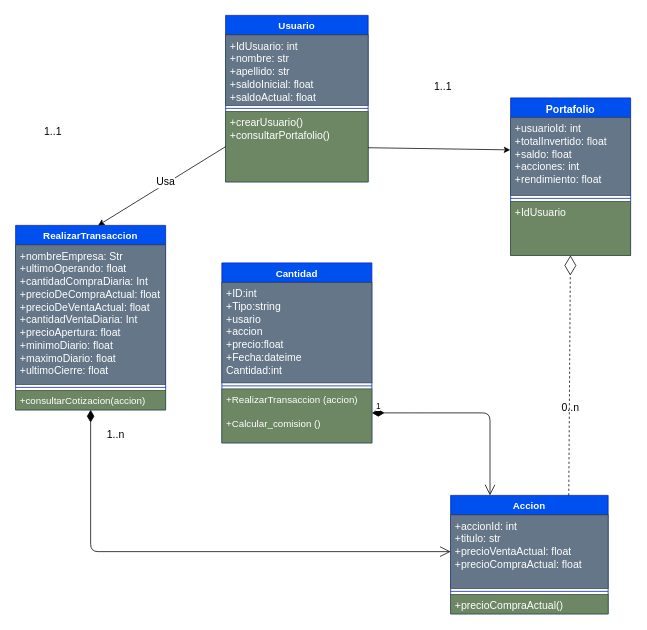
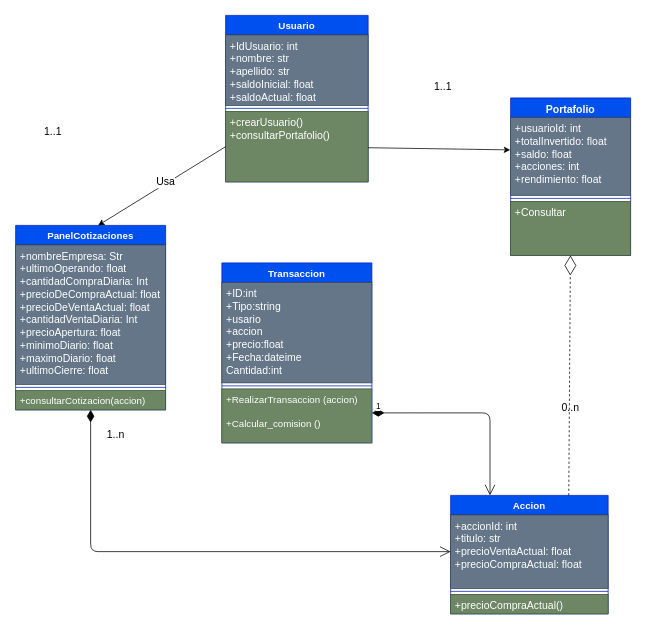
  <mxCell id="0" />
  <mxCell id="1" parent="0" />
  <mxCell id="2" value="Accion" style="swimlane;fontStyle=1;align=center;verticalAlign=top;childLayout=stackLayout;horizontal=1;startSize=26;horizontalStack=0;resizeParent=1;resizeParentMax=0;resizeLast=0;collapsible=1;marginBottom=0;fillColor=#0050ef;fontColor=#ffffff;strokeColor=#001DBC;fontSize=13;" parent="1" vertex="1"><mxGeometry x="600" y="660" width="210" height="158" as="geometry" /></mxCell>
  <mxCell id="3" value="+accionId: int&#10;+titulo: str&#10;+precioVentaActual: float&#10;+precioCompraActual: float" style="text;strokeColor=#314354;fillColor=#647687;align=left;verticalAlign=top;spacingLeft=4;spacingRight=4;overflow=hidden;rotatable=0;points=[[0,0.5],[1,0.5]];portConstraint=eastwest;fontColor=#ffffff;fontSize=14;" parent="2" vertex="1"><mxGeometry y="26" width="210" height="98" as="geometry" /></mxCell>
  <mxCell id="4" value="" style="line;strokeWidth=1;fillColor=none;align=left;verticalAlign=middle;spacingTop=-1;spacingLeft=3;spacingRight=3;rotatable=0;labelPosition=right;points=[];portConstraint=eastwest;strokeColor=inherit;" parent="2" vertex="1"><mxGeometry y="124" width="210" height="8" as="geometry" /></mxCell>
  <mxCell id="5" value="+precioCompraActual()" style="text;strokeColor=#3A5431;fillColor=#6d8764;align=left;verticalAlign=top;spacingLeft=4;spacingRight=4;overflow=hidden;rotatable=0;points=[[0,0.5],[1,0.5]];portConstraint=eastwest;fontColor=#ffffff;fontSize=14;" parent="2" vertex="1"><mxGeometry y="132" width="210" height="26" as="geometry" /></mxCell>
  <mxCell id="6" value="Usuario" style="swimlane;fontStyle=1;align=center;verticalAlign=top;childLayout=stackLayout;horizontal=1;startSize=26;horizontalStack=0;resizeParent=1;resizeParentMax=0;resizeLast=0;collapsible=1;marginBottom=0;fillColor=#0050ef;fontColor=#ffffff;strokeColor=#001DBC;fontSize=13;" parent="1" vertex="1"><mxGeometry x="300" y="20" width="190" height="222" as="geometry" /></mxCell>
  <mxCell id="7" value="+IdUsuario: int&#10;+nombre: str&#10;+apellido: str&#10;+saldoInicial: float&#10;+saldoActual: float" style="text;align=left;verticalAlign=top;spacingLeft=4;spacingRight=4;overflow=hidden;rotatable=0;points=[[0,0.5],[1,0.5]];portConstraint=eastwest;strokeWidth=1;fontSize=14;fillColor=#647687;fontColor=#ffffff;strokeColor=#314354;" parent="6" vertex="1"><mxGeometry y="26" width="190" height="94" as="geometry" /></mxCell>
  <mxCell id="8" value="" style="line;strokeWidth=1;fillColor=none;align=left;verticalAlign=middle;spacingTop=-1;spacingLeft=3;spacingRight=3;rotatable=0;labelPosition=right;points=[];portConstraint=eastwest;strokeColor=inherit;" parent="6" vertex="1"><mxGeometry y="120" width="190" height="8" as="geometry" /></mxCell>
  <mxCell id="9" value="+crearUsuario()&#10;+consultarPortafolio()" style="text;align=left;verticalAlign=top;spacingLeft=4;spacingRight=4;overflow=hidden;rotatable=0;points=[[0,0.5],[1,0.5]];portConstraint=eastwest;fontSize=14;fillColor=#6d8764;fontColor=#ffffff;strokeColor=#3A5431;" parent="6" vertex="1"><mxGeometry y="128" width="190" height="94" as="geometry" /></mxCell>
  <mxCell id="10" value="Portafolio" style="swimlane;fontStyle=1;align=center;verticalAlign=top;childLayout=stackLayout;horizontal=1;startSize=26;horizontalStack=0;resizeParent=1;resizeParentMax=0;resizeLast=0;collapsible=1;marginBottom=0;strokeWidth=1;fontSize=14;fillColor=#0050ef;fontColor=#ffffff;strokeColor=#001DBC;" parent="1" vertex="1"><mxGeometry x="680" y="130" width="160" height="210" as="geometry" /></mxCell>
  <mxCell id="11" value="+usuarioId: int&#10;+totalInvertido: float&#10;+saldo: float&#10;+acciones: int&#10;+rendimiento: float&#10;" style="text;strokeColor=#314354;fillColor=#647687;align=left;verticalAlign=top;spacingLeft=4;spacingRight=4;overflow=hidden;rotatable=0;points=[[0,0.5],[1,0.5]];portConstraint=eastwest;strokeWidth=1;fontSize=14;fontColor=#ffffff;" parent="10" vertex="1"><mxGeometry y="26" width="160" height="104" as="geometry" /></mxCell>
  <mxCell id="12" value="" style="line;strokeWidth=1;fillColor=none;align=left;verticalAlign=middle;spacingTop=-1;spacingLeft=3;spacingRight=3;rotatable=0;labelPosition=right;points=[];portConstraint=eastwest;strokeColor=inherit;fontSize=14;" parent="10" vertex="1"><mxGeometry y="130" width="160" height="8" as="geometry" /></mxCell>
- <mxCell id="13" value="+IdUsuario" style="text;strokeColor=#3A5431;fillColor=#6d8764;align=left;verticalAlign=top;spacingLeft=4;spacingRight=4;overflow=hidden;rotatable=0;points=[[0,0.5],[1,0.5]];portConstraint=eastwest;strokeWidth=1;fontSize=14;fontColor=#ffffff;" parent="10" vertex="1"><mxGeometry y="138" width="160" height="72" as="geometry" /></mxCell>
+ <mxCell id="13" value="+Consultar" style="text;strokeColor=#3A5431;fillColor=#6d8764;align=left;verticalAlign=top;spacingLeft=4;spacingRight=4;overflow=hidden;rotatable=0;points=[[0,0.5],[1,0.5]];portConstraint=eastwest;strokeWidth=1;fontSize=14;fontColor=#ffffff;" parent="10" vertex="1"><mxGeometry y="138" width="160" height="72" as="geometry" /></mxCell>
  <mxCell id="14" value="" style="endArrow=classic;html=1;fontSize=14;entryX=-0.003;entryY=0.417;entryDx=0;entryDy=0;entryPerimeter=0;" parent="1" source="9" target="11" edge="1"><mxGeometry width="50" height="50" relative="1" as="geometry"><mxPoint x="445" y="214" as="sourcePoint" /><mxPoint x="575" y="344" as="targetPoint" /><Array as="points" /></mxGeometry></mxCell>
  <mxCell id="15" value="1..1" style="text;html=1;strokeColor=none;fillColor=none;align=center;verticalAlign=middle;whiteSpace=wrap;rounded=0;strokeWidth=1;fontSize=14;" parent="1" vertex="1"><mxGeometry x="560" y="100" width="60" height="30" as="geometry" /></mxCell>
- <mxCell id="16" value="RealizarTransaccion" style="swimlane;fontStyle=1;align=center;verticalAlign=top;childLayout=stackLayout;horizontal=1;startSize=26;horizontalStack=0;resizeParent=1;resizeParentMax=0;resizeLast=0;collapsible=1;marginBottom=0;strokeWidth=1;fontSize=13;fillColor=#0050ef;fontColor=#ffffff;strokeColor=#001DBC;" parent="1" vertex="1"><mxGeometry width="200" height="246" as="geometry" x="20" y="300" /></mxCell>
+ <mxCell id="16" value="PanelCotizaciones" style="swimlane;fontStyle=1;align=center;verticalAlign=top;childLayout=stackLayout;horizontal=1;startSize=26;horizontalStack=0;resizeParent=1;resizeParentMax=0;resizeLast=0;collapsible=1;marginBottom=0;strokeWidth=1;fontSize=13;fillColor=#0050ef;fontColor=#ffffff;strokeColor=#001DBC;" parent="1" vertex="1"><mxGeometry width="200" height="246" as="geometry" x="20" y="300" /></mxCell>
  <mxCell id="17" value="+nombreEmpresa: Str&#10;+ultimoOperando: float&#10;+cantidadCompraDiaria: Int&#10;+precioDeCompraActual: float&#10;+precioDeVentaActual: float&#10;+cantidadVentaDiaria: Int &#10;+precioApertura: float&#10;+minimoDiario: float&#10;+maximoDiario: float&#10;+ultimoCierre: float&#10;&#10;&#10;" style="text;strokeColor=#314354;fillColor=#647687;align=left;verticalAlign=top;spacingLeft=4;spacingRight=4;overflow=hidden;rotatable=0;points=[[0,0.5],[1,0.5]];portConstraint=eastwest;strokeWidth=1;fontSize=14;fontColor=#ffffff;" parent="16" vertex="1"><mxGeometry y="26" width="200" height="186" as="geometry" /></mxCell>
  <mxCell id="18" value="" style="line;strokeWidth=1;fillColor=none;align=left;verticalAlign=middle;spacingTop=-1;spacingLeft=3;spacingRight=3;rotatable=0;labelPosition=right;points=[];portConstraint=eastwest;strokeColor=inherit;fontSize=13;" parent="16" vertex="1"><mxGeometry y="212" width="200" height="8" as="geometry" /></mxCell>
  <mxCell id="19" value="+consultarCotizacion(accion)" style="text;strokeColor=#3A5431;fillColor=#6d8764;align=left;verticalAlign=top;spacingLeft=4;spacingRight=4;overflow=hidden;rotatable=0;points=[[0,0.5],[1,0.5]];portConstraint=eastwest;strokeWidth=1;fontSize=13;fontColor=#ffffff;" parent="16" vertex="1"><mxGeometry y="220" width="200" height="26" as="geometry" /></mxCell>
  <mxCell id="20" value="" style="endArrow=classic;html=1;fontSize=14;exitX=0;exitY=0.5;exitDx=0;exitDy=0;" parent="1" source="9" edge="1"><mxGeometry relative="1" as="geometry"><mxPoint x="160" y="130" as="sourcePoint" /><mxPoint x="130" as="targetPoint" y="300" /></mxGeometry></mxCell>
  <mxCell id="21" value="Usa" style="edgeLabel;resizable=0;html=1;align=center;verticalAlign=middle;strokeWidth=1;fontSize=14;" parent="20" connectable="0" vertex="1"><mxGeometry relative="1" as="geometry"><mxPoint x="5" y="-6" as="offset" /></mxGeometry></mxCell>
  <mxCell id="22" value="" style="endArrow=diamondThin;endFill=0;endSize=24;html=1;fontSize=14;exitX=0.75;exitY=0;exitDx=0;exitDy=0;dashed=1;" parent="1" source="2" target="13" edge="1"><mxGeometry width="160" relative="1" as="geometry"><mxPoint x="749.38" y="582" as="sourcePoint" /><mxPoint x="750" y="482" as="targetPoint" /></mxGeometry></mxCell>
  <mxCell id="23" value="0..n" style="text;html=1;strokeColor=none;fillColor=none;align=center;verticalAlign=middle;whiteSpace=wrap;rounded=0;fontSize=14;" parent="1" vertex="1"><mxGeometry x="730" y="528" width="60" height="30" as="geometry" /></mxCell>
  <mxCell id="24" value="1..1" style="text;html=1;strokeColor=none;fillColor=none;align=center;verticalAlign=middle;whiteSpace=wrap;rounded=0;fontSize=14;" parent="1" vertex="1"><mxGeometry x="40" y="160" width="60" height="30" as="geometry" /></mxCell>
  <mxCell id="25" value="1..n" style="endArrow=open;html=1;endSize=12;startArrow=diamondThin;startSize=14;startFill=1;edgeStyle=orthogonalEdgeStyle;align=left;verticalAlign=bottom;fontSize=14;entryX=0;entryY=0.5;entryDx=0;entryDy=0;exitX=0.5;exitY=1;exitDx=0;exitDy=0;" parent="1" source="16" target="3" edge="1"><mxGeometry x="-0.869" y="20" relative="1" as="geometry"><mxPoint x="330" y="540" as="sourcePoint" /><mxPoint x="490" y="540" as="targetPoint" /><Array as="points"><mxPoint x="120" y="735" /></Array><mxPoint as="offset" /></mxGeometry></mxCell>
- <mxCell id="26" value="Cantidad" style="swimlane;fontStyle=1;align=center;verticalAlign=top;childLayout=stackLayout;horizontal=1;startSize=26;horizontalStack=0;resizeParent=1;resizeParentMax=0;resizeLast=0;collapsible=1;marginBottom=0;strokeWidth=1;fontSize=13;fillColor=#0050ef;fontColor=#ffffff;strokeColor=#001DBC;" parent="1" vertex="1"><mxGeometry x="295" y="350" width="200" height="240" as="geometry" /></mxCell>
+ <mxCell id="26" value="Transaccion" style="swimlane;fontStyle=1;align=center;verticalAlign=top;childLayout=stackLayout;horizontal=1;startSize=26;horizontalStack=0;resizeParent=1;resizeParentMax=0;resizeLast=0;collapsible=1;marginBottom=0;strokeWidth=1;fontSize=13;fillColor=#0050ef;fontColor=#ffffff;strokeColor=#001DBC;" parent="1" vertex="1"><mxGeometry x="295" y="350" width="200" height="240" as="geometry" /></mxCell>
  <mxCell id="27" value="+ID:int&#10;+Tipo:string&#10;+usario&#10;+accion&#10;+precio:float&#10;+Fecha:dateime&#10;Cantidad:int" style="text;strokeColor=#314354;fillColor=#647687;align=left;verticalAlign=top;spacingLeft=4;spacingRight=4;overflow=hidden;rotatable=0;points=[[0,0.5],[1,0.5]];portConstraint=eastwest;strokeWidth=1;fontSize=14;fontColor=#ffffff;" parent="26" vertex="1"><mxGeometry y="26" width="200" height="134" as="geometry" /></mxCell>
  <mxCell id="28" value="" style="line;strokeWidth=1;fillColor=none;align=left;verticalAlign=middle;spacingTop=-1;spacingLeft=3;spacingRight=3;rotatable=0;labelPosition=right;points=[];portConstraint=eastwest;strokeColor=inherit;fontSize=13;" parent="26" vertex="1"><mxGeometry y="160" width="200" height="8" as="geometry" /></mxCell>
  <mxCell id="29" value="+RealizarTransaccion (accion)&#10;&#10;+Calcular_comision ()" style="text;strokeColor=#3A5431;fillColor=#6d8764;align=left;verticalAlign=top;spacingLeft=4;spacingRight=4;overflow=hidden;rotatable=0;points=[[0,0.5],[1,0.5]];portConstraint=eastwest;strokeWidth=1;fontSize=13;fontColor=#ffffff;" parent="26" vertex="1"><mxGeometry y="168" width="200" height="72" as="geometry" /></mxCell>
  <mxCell id="30" value="1" style="endArrow=open;html=1;endSize=12;startArrow=diamondThin;startSize=14;startFill=1;edgeStyle=orthogonalEdgeStyle;align=left;verticalAlign=bottom;entryX=0.25;entryY=0;entryDx=0;entryDy=0;" parent="1" source="29" target="2" edge="1"><mxGeometry x="-0.82" y="-20" relative="1" as="geometry"><mxPoint x="590" y="510" as="sourcePoint" /><mxPoint x="620" y="550" as="targetPoint" /><Array as="points"><mxPoint x="560" y="550" /><mxPoint x="653" y="550" /></Array><mxPoint x="-20" y="-20" as="offset" /></mxGeometry></mxCell>
